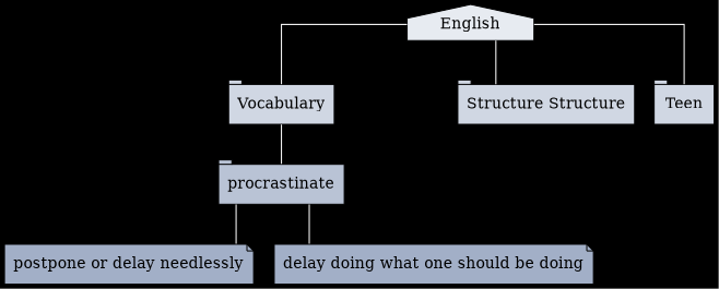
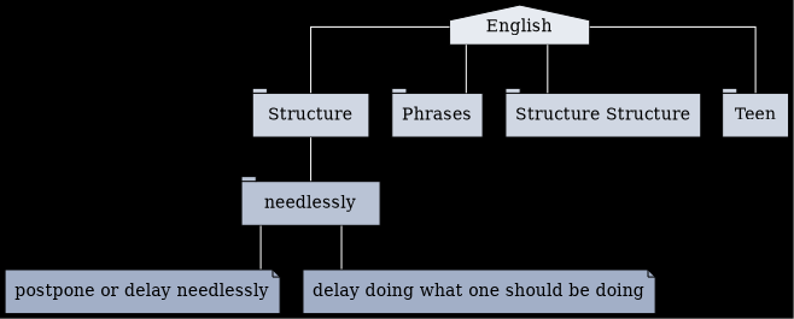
  graph {
    bgcolor=black
    splines=ortho
    node [fillcolor="#d0d7e3" shape=tab style=filled]
    edge [color=white]
    n1 [fillcolor="#e7ebf1" label=English shape=house]
-   n2 [label=Vocabulary]
+   n2 [label=Structure]
+   n3 [label=Phrases]
    n4 [label="Structure Structure"]
    n5 [label=Teen]
-   n6 [fillcolor="#b9c3d5" label=procrastinate]
+   n6 [fillcolor="#b9c3d5" label=needlessly]
    n7 [fillcolor="#a2afc7" label="postpone or delay needlessly" shape=note]
    n8 [fillcolor="#a2afc7" label="delay doing what one should be doing" shape=note]
    n1 -- n2
+   n1 -- n3
    n1 -- n4
    n1 -- n5
    n2 -- n6
    n6 -- n7
    n6 -- n8
  }
